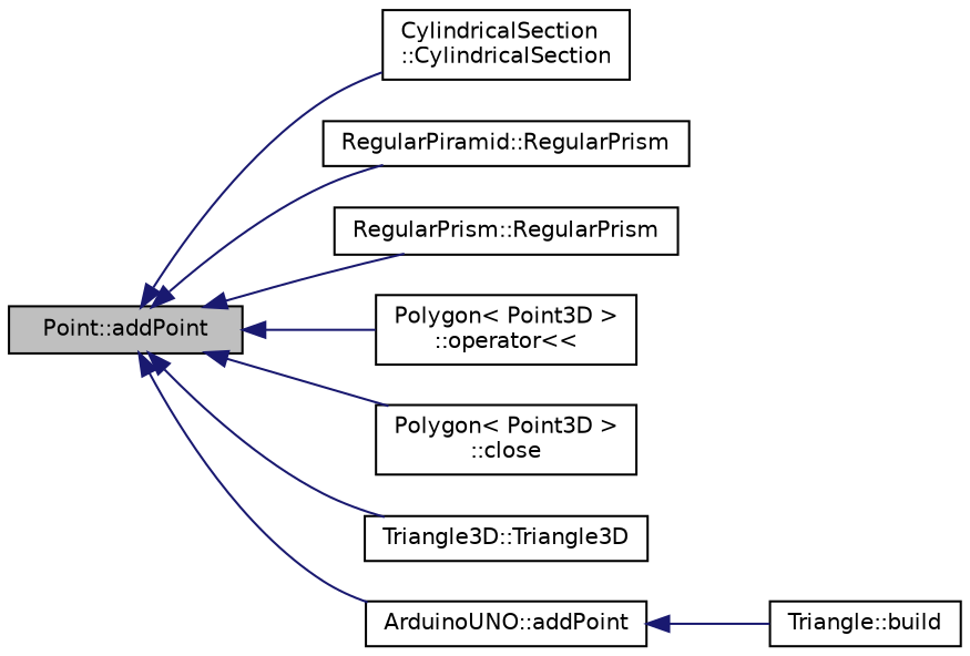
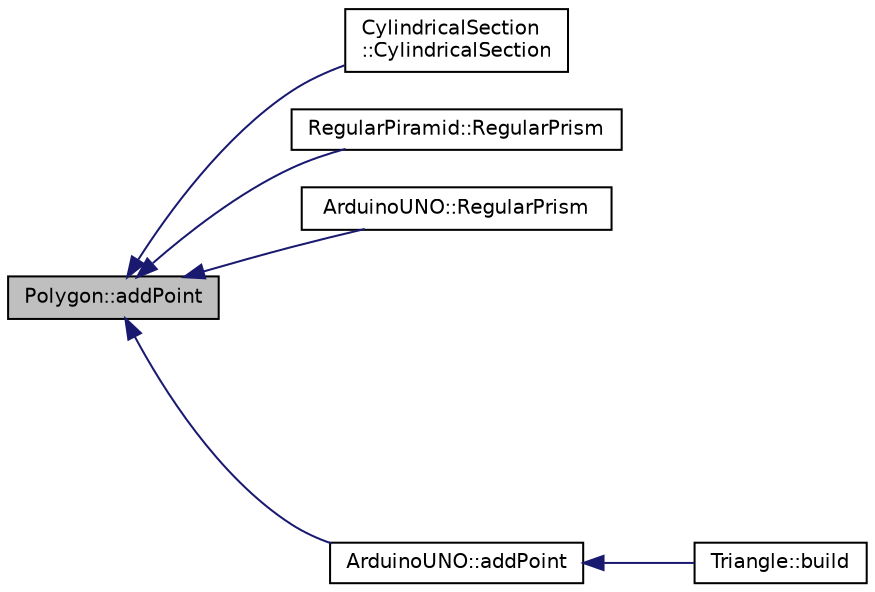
  digraph {
    rankdir=LR
    node [color=black fillcolor=white fontname=Helvetica fontsize=10 shape=record style=filled]
    edge [color=midnightblue dir=back fontname=Helvetica fontsize=10 labelfontname=Helvetica labelfontsize=10 style=solid]
-   n1 [fillcolor=grey75 fontcolor=black height=0.2 label="Point::addPoint" width=0.4]
+   n1 [fillcolor=grey75 fontcolor=black height=0.2 label="Polygon::addPoint" width=0.4]
    n2 [height=0.2 label="CylindricalSection\l::CylindricalSection" width=0.4]
    n3 [height=0.2 label="RegularPiramid::RegularPrism" width=0.4]
-   n4 [height=0.2 label="RegularPrism::RegularPrism" width=0.4]
-   n5 [height=0.2 label="Polygon\< Point3D \>\l::operator\<\<" width=0.4]
-   n6 [height=0.2 label="Polygon\< Point3D \>\l::close" width=0.4]
-   n7 [height=0.2 label="Triangle3D::Triangle3D" width=0.4]
+   n4 [height=0.2 label="ArduinoUNO::RegularPrism" width=0.4]
    n8 [height=0.2 label="ArduinoUNO::addPoint" width=0.4]
    n9 [height=0.2 label="Triangle::build" width=0.4]
    n1 -> n2
    n1 -> n3
    n1 -> n4
-   n1 -> n5
-   n1 -> n6
-   n1 -> n7
    n1 -> n8
    n8 -> n9
  }
